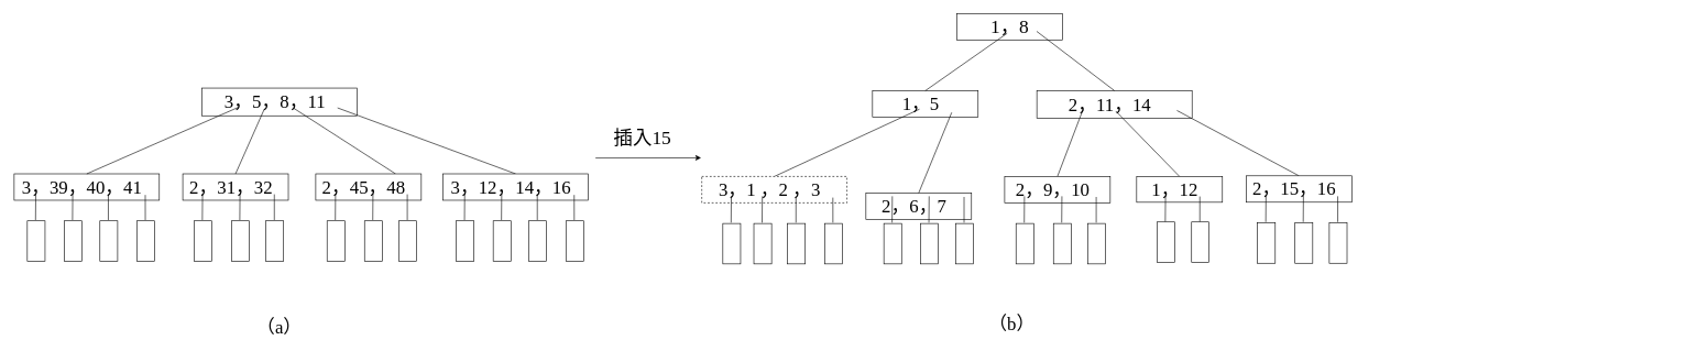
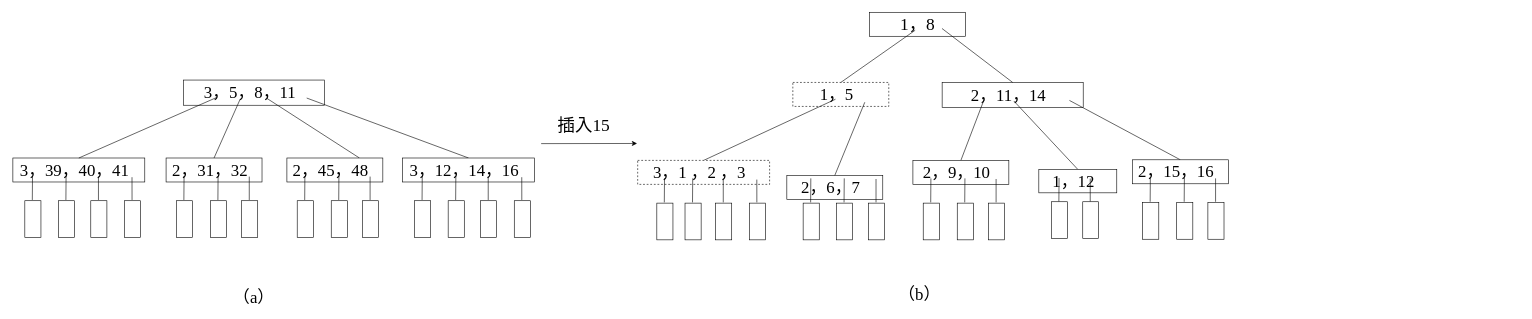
  <mxCell id="0" />
  <mxCell id="1" parent="0" />
  <mxCell id="2" value="" style="group" vertex="1" connectable="0" parent="1"><mxGeometry x="1001" y="24" width="1530" height="379.51" as="geometry" /></mxCell>
  <mxCell id="3" value="" style="group" vertex="1" connectable="0" parent="2"><mxGeometry x="-100" y="-4" width="1156" height="379.509" as="geometry" /></mxCell>
  <mxCell id="4" value="" style="endArrow=classic;html=1;rounded=0;" edge="1" parent="3"><mxGeometry width="50" height="50" relative="1" as="geometry"><mxPoint y="219" as="sourcePoint" /><mxPoint x="160" y="218.76" as="targetPoint" /></mxGeometry></mxCell>
  <mxCell id="5" value="&lt;font style=&quot;font-size: 29px;&quot; face=&quot;Times New Roman&quot;&gt;插入15&lt;/font&gt;" style="text;html=1;strokeColor=none;fillColor=none;align=center;verticalAlign=middle;whiteSpace=wrap;rounded=0;container=0;" vertex="1" parent="3"><mxGeometry x="25.911" y="163" width="90.688" height="51.0" as="geometry" /></mxCell>
  <mxCell id="6" value="&lt;font face=&quot;Times New Roman&quot;&gt;&lt;span style=&quot;font-size: 28px;&quot;&gt;2，6，7&amp;nbsp;&amp;nbsp;&lt;/span&gt;&lt;/font&gt;" style="rounded=0;whiteSpace=wrap;html=1;align=center;container=0;" vertex="1" parent="3"><mxGeometry x="409.75" y="272" width="160" height="40" as="geometry" /></mxCell>
  <mxCell id="7" value="" style="rounded=0;whiteSpace=wrap;html=1;rotation=90;container=0;" vertex="1" parent="3"><mxGeometry x="475.5" y="335.44" width="61.25" height="26.88" as="geometry" /></mxCell>
  <mxCell id="8" value="" style="endArrow=none;html=1;rounded=0;" edge="1" parent="3"><mxGeometry width="50" height="50" relative="1" as="geometry"><mxPoint x="505.18" y="317" as="sourcePoint" /><mxPoint x="505.5" y="277" as="targetPoint" /></mxGeometry></mxCell>
  <mxCell id="9" value="" style="rounded=0;whiteSpace=wrap;html=1;rotation=90;container=0;" vertex="1" parent="3"><mxGeometry x="419.75" y="335.44" width="61.25" height="26.88" as="geometry" /></mxCell>
  <mxCell id="10" value="" style="endArrow=none;html=1;rounded=0;" edge="1" parent="3"><mxGeometry width="50" height="50" relative="1" as="geometry"><mxPoint x="449.43" y="317" as="sourcePoint" /><mxPoint x="449.75" y="277" as="targetPoint" /></mxGeometry></mxCell>
  <mxCell id="11" value="" style="rounded=0;whiteSpace=wrap;html=1;rotation=90;container=0;" vertex="1" parent="3"><mxGeometry x="528.5" y="335.44" width="61.25" height="26.88" as="geometry" /></mxCell>
  <mxCell id="12" value="" style="endArrow=none;html=1;rounded=0;" edge="1" parent="3"><mxGeometry width="50" height="50" relative="1" as="geometry"><mxPoint x="558.5" y="317" as="sourcePoint" /><mxPoint x="558.5" y="278" as="targetPoint" /></mxGeometry></mxCell>
- <mxCell id="13" value="&lt;font face=&quot;Times New Roman&quot;&gt;&lt;span style=&quot;font-size: 28px;&quot;&gt;1，5&amp;nbsp;&amp;nbsp;&lt;/span&gt;&lt;/font&gt;" style="rounded=0;whiteSpace=wrap;html=1;align=center;container=0;" vertex="1" parent="3"><mxGeometry x="419.75" y="117" width="160" height="40" as="geometry" /></mxCell>
+ <mxCell id="13" value="&lt;font face=&quot;Times New Roman&quot;&gt;&lt;span style=&quot;font-size: 28px;&quot;&gt;1，5&amp;nbsp;&amp;nbsp;&lt;/span&gt;&lt;/font&gt;" style="rounded=0;whiteSpace=wrap;html=1;align=center;container=0;dashed=1;" vertex="1" parent="3"><mxGeometry x="419.75" y="117" width="160" height="40" as="geometry" /></mxCell>
  <mxCell id="14" value="&lt;font face=&quot;Times New Roman&quot;&gt;&lt;span style=&quot;font-size: 28px;&quot;&gt;2，11，14&amp;nbsp;&amp;nbsp;&lt;/span&gt;&lt;/font&gt;" style="rounded=0;whiteSpace=wrap;html=1;align=center;container=0;" vertex="1" parent="3"><mxGeometry x="668.75" y="117" width="235.25" height="42" as="geometry" /></mxCell>
  <mxCell id="15" value="" style="endArrow=none;html=1;rounded=0;exitX=0.5;exitY=0;exitDx=0;exitDy=0;" edge="1" parent="3" source="22"><mxGeometry width="50" height="50" relative="1" as="geometry"><mxPoint x="284.375" y="235" as="sourcePoint" /><mxPoint x="490.864" y="145" as="targetPoint" /></mxGeometry></mxCell>
  <mxCell id="16" value="" style="endArrow=none;html=1;rounded=0;exitX=0.5;exitY=0;exitDx=0;exitDy=0;entryX=0.75;entryY=1;entryDx=0;entryDy=0;" edge="1" parent="3" source="6"><mxGeometry width="50" height="50" relative="1" as="geometry"><mxPoint x="503.75" y="240" as="sourcePoint" /><mxPoint x="539.75" y="150" as="targetPoint" /></mxGeometry></mxCell>
  <mxCell id="17" value="" style="endArrow=none;html=1;rounded=0;exitX=0.5;exitY=0;exitDx=0;exitDy=0;entryX=0.25;entryY=1;entryDx=0;entryDy=0;" edge="1" source="32" parent="3"><mxGeometry width="50" height="50" relative="1" as="geometry"><mxPoint x="775" y="234" as="sourcePoint" /><mxPoint x="738.562" y="146" as="targetPoint" /></mxGeometry></mxCell>
  <mxCell id="18" value="&lt;font face=&quot;Times New Roman&quot;&gt;&lt;span style=&quot;font-size: 29px;&quot;&gt;1，8&lt;/span&gt;&lt;/font&gt;" style="rounded=0;whiteSpace=wrap;html=1;align=center;container=0;" vertex="1" parent="3"><mxGeometry x="547.75" width="160" height="40" as="geometry" /></mxCell>
  <mxCell id="19" value="" style="endArrow=none;html=1;rounded=0;exitX=0.5;exitY=0;exitDx=0;exitDy=0;entryX=0.5;entryY=1;entryDx=0;entryDy=0;" edge="1" source="13" parent="3"><mxGeometry width="50" height="50" relative="1" as="geometry"><mxPoint x="551.75" y="107" as="sourcePoint" /><mxPoint x="623.75" y="30" as="targetPoint" /></mxGeometry></mxCell>
  <mxCell id="20" value="" style="endArrow=none;html=1;rounded=0;exitX=0.5;exitY=0;exitDx=0;exitDy=0;" edge="1" source="14" parent="3"><mxGeometry width="50" height="50" relative="1" as="geometry"><mxPoint x="825.375" y="104" as="sourcePoint" /><mxPoint x="668.497" y="27" as="targetPoint" /></mxGeometry></mxCell>
  <mxCell id="21" value="" style="endArrow=none;html=1;rounded=0;exitX=0.5;exitY=0;exitDx=0;exitDy=0;" edge="1" source="44" parent="3"><mxGeometry width="50" height="50" relative="1" as="geometry"><mxPoint x="1194" y="235.0" as="sourcePoint" /><mxPoint x="881.055" y="147.0" as="targetPoint" /></mxGeometry></mxCell>
  <mxCell id="22" value="&lt;font face=&quot;Times New Roman&quot;&gt;&lt;span style=&quot;font-size: 28px;&quot;&gt;3，1 ，2 ，3&amp;nbsp;&amp;nbsp;&lt;/span&gt;&lt;/font&gt;" style="rounded=0;whiteSpace=wrap;html=1;align=center;container=0;dashed=1;" vertex="1" parent="3"><mxGeometry x="161" y="247.0" width="220" height="40" as="geometry" /></mxCell>
  <mxCell id="23" value="" style="rounded=0;whiteSpace=wrap;html=1;rotation=90;container=0;" vertex="1" parent="3"><mxGeometry x="222.75" y="335.44" width="61.25" height="26.88" as="geometry" /></mxCell>
  <mxCell id="24" value="" style="endArrow=none;html=1;rounded=0;" edge="1" parent="3"><mxGeometry width="50" height="50" relative="1" as="geometry"><mxPoint x="252.43" y="317.0" as="sourcePoint" /><mxPoint x="252.75" y="277.0" as="targetPoint" /></mxGeometry></mxCell>
  <mxCell id="25" value="" style="rounded=0;whiteSpace=wrap;html=1;rotation=90;container=0;" vertex="1" parent="3"><mxGeometry x="175.75" y="335.44" width="61.25" height="26.88" as="geometry" /></mxCell>
  <mxCell id="26" value="" style="endArrow=none;html=1;rounded=0;" edge="1" parent="3"><mxGeometry width="50" height="50" relative="1" as="geometry"><mxPoint x="205.43" y="317.0" as="sourcePoint" /><mxPoint x="205.75" y="277.0" as="targetPoint" /></mxGeometry></mxCell>
  <mxCell id="27" value="" style="rounded=0;whiteSpace=wrap;html=1;rotation=90;container=0;" vertex="1" parent="3"><mxGeometry x="273.75" y="335.44" width="61.25" height="26.88" as="geometry" /></mxCell>
  <mxCell id="28" value="" style="endArrow=none;html=1;rounded=0;" edge="1" parent="3"><mxGeometry width="50" height="50" relative="1" as="geometry"><mxPoint x="303.75" y="317.0" as="sourcePoint" /><mxPoint x="303.75" y="278.0" as="targetPoint" /></mxGeometry></mxCell>
  <mxCell id="29" value="" style="rounded=0;whiteSpace=wrap;html=1;rotation=90;container=0;" vertex="1" parent="3"><mxGeometry x="330" y="335.44" width="61.25" height="26.88" as="geometry" /></mxCell>
  <mxCell id="30" value="" style="endArrow=none;html=1;rounded=0;" edge="1" parent="3"><mxGeometry width="50" height="50" relative="1" as="geometry"><mxPoint x="359.75" y="317.0" as="sourcePoint" /><mxPoint x="359.68" y="279.0" as="targetPoint" /></mxGeometry></mxCell>
  <mxCell id="31" value="" style="endArrow=none;html=1;rounded=0;entryX=0.5;entryY=0;entryDx=0;entryDy=0;exitX=0.5;exitY=1;exitDx=0;exitDy=0;" edge="1" parent="3" target="39"><mxGeometry width="50" height="50" relative="1" as="geometry"><mxPoint x="788.375" y="148" as="sourcePoint" /><mxPoint x="961" y="236" as="targetPoint" /></mxGeometry></mxCell>
  <mxCell id="32" value="&lt;font face=&quot;Times New Roman&quot;&gt;&lt;span style=&quot;font-size: 28px;&quot;&gt;2，9，10&amp;nbsp;&amp;nbsp;&lt;/span&gt;&lt;/font&gt;" style="rounded=0;whiteSpace=wrap;html=1;align=center;container=0;" vertex="1" parent="3"><mxGeometry x="620" y="247" width="160" height="40.002" as="geometry" /></mxCell>
  <mxCell id="33" value="" style="rounded=0;whiteSpace=wrap;html=1;rotation=90;container=0;" vertex="1" parent="3"><mxGeometry x="676.75" y="335.443" width="61.25" height="26.881" as="geometry" /></mxCell>
  <mxCell id="34" value="" style="endArrow=none;html=1;rounded=0;" edge="1" parent="3"><mxGeometry width="50" height="50" relative="1" as="geometry"><mxPoint x="706.43" y="317.003" as="sourcePoint" /><mxPoint x="706.75" y="277.001" as="targetPoint" /></mxGeometry></mxCell>
  <mxCell id="35" value="" style="rounded=0;whiteSpace=wrap;html=1;rotation=90;container=0;" vertex="1" parent="3"><mxGeometry x="620" y="335.443" width="61.25" height="26.881" as="geometry" /></mxCell>
  <mxCell id="36" value="" style="endArrow=none;html=1;rounded=0;" edge="1" parent="3"><mxGeometry width="50" height="50" relative="1" as="geometry"><mxPoint x="649.68" y="317.003" as="sourcePoint" /><mxPoint x="650" y="277.001" as="targetPoint" /></mxGeometry></mxCell>
  <mxCell id="37" value="" style="rounded=0;whiteSpace=wrap;html=1;rotation=90;container=0;" vertex="1" parent="3"><mxGeometry x="728.75" y="335.443" width="61.25" height="26.881" as="geometry" /></mxCell>
  <mxCell id="38" value="" style="endArrow=none;html=1;rounded=0;" edge="1" parent="3"><mxGeometry width="50" height="50" relative="1" as="geometry"><mxPoint x="758.75" y="317.003" as="sourcePoint" /><mxPoint x="758.75" y="278.001" as="targetPoint" /></mxGeometry></mxCell>
- <mxCell id="39" value="&lt;font face=&quot;Times New Roman&quot;&gt;&lt;span style=&quot;font-size: 28px;&quot;&gt;1，12&amp;nbsp;&amp;nbsp;&lt;/span&gt;&lt;/font&gt;" style="rounded=0;whiteSpace=wrap;html=1;align=center;container=0;" vertex="1" parent="3"><mxGeometry x="820" y="247" width="130" height="39.095" as="geometry" /></mxCell>
+ <mxCell id="39" value="&lt;font face=&quot;Times New Roman&quot;&gt;&lt;span style=&quot;font-size: 28px;&quot;&gt;1，12&amp;nbsp;&amp;nbsp;&lt;/span&gt;&lt;/font&gt;" style="rounded=0;whiteSpace=wrap;html=1;align=center;container=0;" vertex="1" parent="3"><mxGeometry x="830" y="262" width="130" height="39.095" as="geometry" /></mxCell>
  <mxCell id="40" value="" style="rounded=0;whiteSpace=wrap;html=1;rotation=90;container=0;" vertex="1" parent="3"><mxGeometry x="833.75" y="333.442" width="61.25" height="26.273" as="geometry" /></mxCell>
  <mxCell id="41" value="" style="endArrow=none;html=1;rounded=0;" edge="1" parent="3"><mxGeometry width="50" height="50" relative="1" as="geometry"><mxPoint x="863.43" y="315.418" as="sourcePoint" /><mxPoint x="863.75" y="276.322" as="targetPoint" /></mxGeometry></mxCell>
  <mxCell id="42" value="" style="rounded=0;whiteSpace=wrap;html=1;rotation=90;container=0;" vertex="1" parent="3"><mxGeometry x="885.75" y="333.442" width="61.25" height="26.273" as="geometry" /></mxCell>
  <mxCell id="43" value="" style="endArrow=none;html=1;rounded=0;" edge="1" parent="3"><mxGeometry width="50" height="50" relative="1" as="geometry"><mxPoint x="915.75" y="315.418" as="sourcePoint" /><mxPoint x="915.75" y="277.3" as="targetPoint" /></mxGeometry></mxCell>
  <mxCell id="44" value="&lt;font face=&quot;Times New Roman&quot;&gt;&lt;span style=&quot;font-size: 28px;&quot;&gt;2，15，16&amp;nbsp;&amp;nbsp;&lt;/span&gt;&lt;/font&gt;" style="rounded=0;whiteSpace=wrap;html=1;align=center;container=0;" vertex="1" parent="3"><mxGeometry x="986" y="246" width="160" height="40" as="geometry" /></mxCell>
  <mxCell id="45" value="" style="rounded=0;whiteSpace=wrap;html=1;rotation=90;container=0;" vertex="1" parent="3"><mxGeometry x="1042.75" y="334.44" width="61.25" height="26.88" as="geometry" /></mxCell>
  <mxCell id="46" value="" style="endArrow=none;html=1;rounded=0;" edge="1" parent="3"><mxGeometry width="50" height="50" relative="1" as="geometry"><mxPoint x="1072.43" y="316" as="sourcePoint" /><mxPoint x="1072.75" y="276" as="targetPoint" /></mxGeometry></mxCell>
  <mxCell id="47" value="" style="rounded=0;whiteSpace=wrap;html=1;rotation=90;container=0;" vertex="1" parent="3"><mxGeometry x="986" y="334.44" width="61.25" height="26.88" as="geometry" /></mxCell>
  <mxCell id="48" value="" style="endArrow=none;html=1;rounded=0;" edge="1" parent="3"><mxGeometry width="50" height="50" relative="1" as="geometry"><mxPoint x="1015.68" y="316" as="sourcePoint" /><mxPoint x="1016" y="276" as="targetPoint" /></mxGeometry></mxCell>
  <mxCell id="49" value="" style="rounded=0;whiteSpace=wrap;html=1;rotation=90;container=0;" vertex="1" parent="3"><mxGeometry x="1094.75" y="334.44" width="61.25" height="26.88" as="geometry" /></mxCell>
  <mxCell id="50" value="" style="endArrow=none;html=1;rounded=0;" edge="1" parent="3"><mxGeometry width="50" height="50" relative="1" as="geometry"><mxPoint x="1124.75" y="316" as="sourcePoint" /><mxPoint x="1124.75" y="277" as="targetPoint" /></mxGeometry></mxCell>
  <mxCell id="51" value="&lt;span style=&quot;font-size: 28px;&quot;&gt;&lt;font face=&quot;Times New Roman&quot;&gt;（b）&lt;/font&gt;&lt;/span&gt;" style="text;html=1;strokeColor=none;fillColor=none;align=center;verticalAlign=middle;whiteSpace=wrap;rounded=0;container=0;" vertex="1" parent="1"><mxGeometry x="1502" y="476" width="60" height="30" as="geometry" /></mxCell>
  <mxCell id="52" value="&lt;font face=&quot;Times New Roman&quot;&gt;&lt;span style=&quot;font-size: 28px;&quot;&gt;2，31，32&amp;nbsp;&amp;nbsp;&lt;/span&gt;&lt;/font&gt;" style="rounded=0;whiteSpace=wrap;html=1;align=center;container=0;" vertex="1" parent="1"><mxGeometry x="275.5" y="263" width="160" height="40" as="geometry" /></mxCell>
  <mxCell id="53" value="" style="rounded=0;whiteSpace=wrap;html=1;rotation=90;container=0;" vertex="1" parent="1"><mxGeometry x="332.25" y="351.44" width="61.25" height="26.88" as="geometry" /></mxCell>
  <mxCell id="54" value="" style="endArrow=none;html=1;rounded=0;" edge="1" parent="1"><mxGeometry width="50" height="50" relative="1" as="geometry"><mxPoint x="361.93" y="333" as="sourcePoint" /><mxPoint x="362.25" y="293" as="targetPoint" /></mxGeometry></mxCell>
  <mxCell id="55" value="" style="rounded=0;whiteSpace=wrap;html=1;rotation=90;container=0;" vertex="1" parent="1"><mxGeometry x="275.5" y="351.44" width="61.25" height="26.88" as="geometry" /></mxCell>
  <mxCell id="56" value="" style="endArrow=none;html=1;rounded=0;" edge="1" parent="1"><mxGeometry width="50" height="50" relative="1" as="geometry"><mxPoint x="305.18" y="333" as="sourcePoint" /><mxPoint x="305.5" y="293" as="targetPoint" /></mxGeometry></mxCell>
  <mxCell id="57" value="" style="rounded=0;whiteSpace=wrap;html=1;rotation=90;container=0;" vertex="1" parent="1"><mxGeometry x="384.25" y="351.44" width="61.25" height="26.88" as="geometry" /></mxCell>
  <mxCell id="58" value="" style="endArrow=none;html=1;rounded=0;" edge="1" parent="1"><mxGeometry width="50" height="50" relative="1" as="geometry"><mxPoint x="414.25" y="333" as="sourcePoint" /><mxPoint x="414.25" y="294" as="targetPoint" /></mxGeometry></mxCell>
  <mxCell id="59" value="&lt;font face=&quot;Times New Roman&quot;&gt;&lt;span style=&quot;font-size: 28px;&quot;&gt;3，39，40，41&amp;nbsp;&amp;nbsp;&lt;/span&gt;&lt;/font&gt;" style="rounded=0;whiteSpace=wrap;html=1;align=center;container=0;" vertex="1" parent="1"><mxGeometry x="20" y="263" width="220" height="40" as="geometry" /></mxCell>
  <mxCell id="60" value="" style="rounded=0;whiteSpace=wrap;html=1;rotation=90;container=0;" vertex="1" parent="1"><mxGeometry x="78.75" y="351.44" width="61.25" height="26.88" as="geometry" /></mxCell>
  <mxCell id="61" value="" style="endArrow=none;html=1;rounded=0;" edge="1" parent="1"><mxGeometry width="50" height="50" relative="1" as="geometry"><mxPoint x="108.43" y="333" as="sourcePoint" /><mxPoint x="108.75" y="293" as="targetPoint" /></mxGeometry></mxCell>
  <mxCell id="62" value="" style="rounded=0;whiteSpace=wrap;html=1;rotation=90;container=0;" vertex="1" parent="1"><mxGeometry x="22.75" y="351.44" width="61.25" height="26.88" as="geometry" /></mxCell>
  <mxCell id="63" value="" style="endArrow=none;html=1;rounded=0;" edge="1" parent="1"><mxGeometry width="50" height="50" relative="1" as="geometry"><mxPoint x="52.43" y="333" as="sourcePoint" /><mxPoint x="52.75" y="293" as="targetPoint" /></mxGeometry></mxCell>
  <mxCell id="64" value="" style="rounded=0;whiteSpace=wrap;html=1;rotation=90;container=0;" vertex="1" parent="1"><mxGeometry x="132.75" y="351.44" width="61.25" height="26.88" as="geometry" /></mxCell>
  <mxCell id="65" value="" style="endArrow=none;html=1;rounded=0;" edge="1" parent="1"><mxGeometry width="50" height="50" relative="1" as="geometry"><mxPoint x="162.75" y="333" as="sourcePoint" /><mxPoint x="162.75" y="294" as="targetPoint" /></mxGeometry></mxCell>
  <mxCell id="66" value="" style="rounded=0;whiteSpace=wrap;html=1;rotation=90;container=0;" vertex="1" parent="1"><mxGeometry x="189" y="351.44" width="61.25" height="26.88" as="geometry" /></mxCell>
  <mxCell id="67" value="" style="endArrow=none;html=1;rounded=0;" edge="1" parent="1"><mxGeometry width="50" height="50" relative="1" as="geometry"><mxPoint x="218.75" y="333" as="sourcePoint" /><mxPoint x="218.68" y="295" as="targetPoint" /></mxGeometry></mxCell>
  <mxCell id="68" value="&lt;font face=&quot;Times New Roman&quot;&gt;&lt;span style=&quot;font-size: 28px;&quot;&gt;3，5，8，11&amp;nbsp;&amp;nbsp;&lt;/span&gt;&lt;/font&gt;" style="rounded=0;whiteSpace=wrap;html=1;align=center;container=0;" vertex="1" parent="1"><mxGeometry x="304.75" y="133" width="235.25" height="42" as="geometry" /></mxCell>
  <mxCell id="69" value="" style="endArrow=none;html=1;rounded=0;exitX=0.5;exitY=0;exitDx=0;exitDy=0;" edge="1" source="52" parent="1"><mxGeometry width="50" height="50" relative="1" as="geometry"><mxPoint x="466" y="263" as="sourcePoint" /><mxPoint x="399" y="165" as="targetPoint" /></mxGeometry></mxCell>
  <mxCell id="70" value="" style="endArrow=none;html=1;rounded=0;exitX=0.5;exitY=0;exitDx=0;exitDy=0;" edge="1" source="59" parent="1"><mxGeometry width="50" height="50" relative="1" as="geometry"><mxPoint x="144.5" y="263" as="sourcePoint" /><mxPoint x="360" y="162" as="targetPoint" /></mxGeometry></mxCell>
  <mxCell id="71" value="" style="endArrow=none;html=1;rounded=0;exitX=0.5;exitY=0;exitDx=0;exitDy=0;" edge="1" parent="1"><mxGeometry width="50" height="50" relative="1" as="geometry"><mxPoint x="598" y="263" as="sourcePoint" /><mxPoint x="442.75" y="163" as="targetPoint" /></mxGeometry></mxCell>
  <mxCell id="72" value="&lt;font face=&quot;Times New Roman&quot;&gt;&lt;span style=&quot;font-size: 28px;&quot;&gt;2，45，48&amp;nbsp;&amp;nbsp;&lt;/span&gt;&lt;/font&gt;" style="rounded=0;whiteSpace=wrap;html=1;align=center;container=0;" vertex="1" parent="1"><mxGeometry x="477" y="263" width="160" height="40" as="geometry" /></mxCell>
  <mxCell id="73" value="" style="rounded=0;whiteSpace=wrap;html=1;rotation=90;container=0;" vertex="1" parent="1"><mxGeometry x="533.75" y="351.44" width="61.25" height="26.88" as="geometry" /></mxCell>
  <mxCell id="74" value="" style="endArrow=none;html=1;rounded=0;" edge="1" parent="1"><mxGeometry width="50" height="50" relative="1" as="geometry"><mxPoint x="563.43" y="333" as="sourcePoint" /><mxPoint x="563.75" y="293" as="targetPoint" /></mxGeometry></mxCell>
  <mxCell id="75" value="" style="rounded=0;whiteSpace=wrap;html=1;rotation=90;container=0;" vertex="1" parent="1"><mxGeometry x="477" y="351.44" width="61.25" height="26.88" as="geometry" /></mxCell>
  <mxCell id="76" value="" style="endArrow=none;html=1;rounded=0;" edge="1" parent="1"><mxGeometry width="50" height="50" relative="1" as="geometry"><mxPoint x="506.68" y="333" as="sourcePoint" /><mxPoint x="507" y="293" as="targetPoint" /></mxGeometry></mxCell>
  <mxCell id="77" value="" style="rounded=0;whiteSpace=wrap;html=1;rotation=90;container=0;" vertex="1" parent="1"><mxGeometry x="585.75" y="351.44" width="61.25" height="26.88" as="geometry" /></mxCell>
  <mxCell id="78" value="" style="endArrow=none;html=1;rounded=0;" edge="1" parent="1"><mxGeometry width="50" height="50" relative="1" as="geometry"><mxPoint x="615.75" y="333" as="sourcePoint" /><mxPoint x="615.75" y="294" as="targetPoint" /></mxGeometry></mxCell>
  <mxCell id="79" value="" style="endArrow=none;html=1;rounded=0;exitX=0.5;exitY=0;exitDx=0;exitDy=0;" edge="1" source="80" parent="1"><mxGeometry width="50" height="50" relative="1" as="geometry"><mxPoint x="810" y="263" as="sourcePoint" /><mxPoint x="510" y="163" as="targetPoint" /></mxGeometry></mxCell>
  <mxCell id="80" value="&lt;font face=&quot;Times New Roman&quot;&gt;&lt;span style=&quot;font-size: 28px;&quot;&gt;3，12，14，16&amp;nbsp;&amp;nbsp;&lt;/span&gt;&lt;/font&gt;" style="rounded=0;whiteSpace=wrap;html=1;align=center;container=0;" vertex="1" parent="1"><mxGeometry x="670" y="263" width="220" height="40" as="geometry" /></mxCell>
  <mxCell id="81" value="" style="rounded=0;whiteSpace=wrap;html=1;rotation=90;container=0;" vertex="1" parent="1"><mxGeometry x="728.75" y="351.44" width="61.25" height="26.88" as="geometry" /></mxCell>
  <mxCell id="82" value="" style="endArrow=none;html=1;rounded=0;" edge="1" parent="1"><mxGeometry width="50" height="50" relative="1" as="geometry"><mxPoint x="758.43" y="333" as="sourcePoint" /><mxPoint x="758.75" y="293" as="targetPoint" /></mxGeometry></mxCell>
  <mxCell id="83" value="" style="rounded=0;whiteSpace=wrap;html=1;rotation=90;container=0;" vertex="1" parent="1"><mxGeometry x="672.75" y="351.44" width="61.25" height="26.88" as="geometry" /></mxCell>
  <mxCell id="84" value="" style="endArrow=none;html=1;rounded=0;" edge="1" parent="1"><mxGeometry width="50" height="50" relative="1" as="geometry"><mxPoint x="702.43" y="333" as="sourcePoint" /><mxPoint x="702.75" y="293" as="targetPoint" /></mxGeometry></mxCell>
  <mxCell id="85" value="" style="rounded=0;whiteSpace=wrap;html=1;rotation=90;container=0;" vertex="1" parent="1"><mxGeometry x="782.75" y="351.44" width="61.25" height="26.88" as="geometry" /></mxCell>
  <mxCell id="86" value="" style="endArrow=none;html=1;rounded=0;" edge="1" parent="1"><mxGeometry width="50" height="50" relative="1" as="geometry"><mxPoint x="812.75" y="333" as="sourcePoint" /><mxPoint x="812.75" y="294" as="targetPoint" /></mxGeometry></mxCell>
  <mxCell id="87" value="" style="rounded=0;whiteSpace=wrap;html=1;rotation=90;container=0;" vertex="1" parent="1"><mxGeometry x="839" y="351.44" width="61.25" height="26.88" as="geometry" /></mxCell>
  <mxCell id="88" value="" style="endArrow=none;html=1;rounded=0;" edge="1" parent="1"><mxGeometry width="50" height="50" relative="1" as="geometry"><mxPoint x="868.75" y="333" as="sourcePoint" /><mxPoint x="868.68" y="295" as="targetPoint" /></mxGeometry></mxCell>
  <mxCell id="89" value="&lt;span style=&quot;font-size: 28px;&quot;&gt;&lt;font face=&quot;Times New Roman&quot;&gt;（a）&lt;/font&gt;&lt;/span&gt;" style="text;html=1;strokeColor=none;fillColor=none;align=center;verticalAlign=middle;whiteSpace=wrap;rounded=0;container=0;" vertex="1" parent="1"><mxGeometry x="392.38" y="480" width="60" height="30" as="geometry" /></mxCell>
